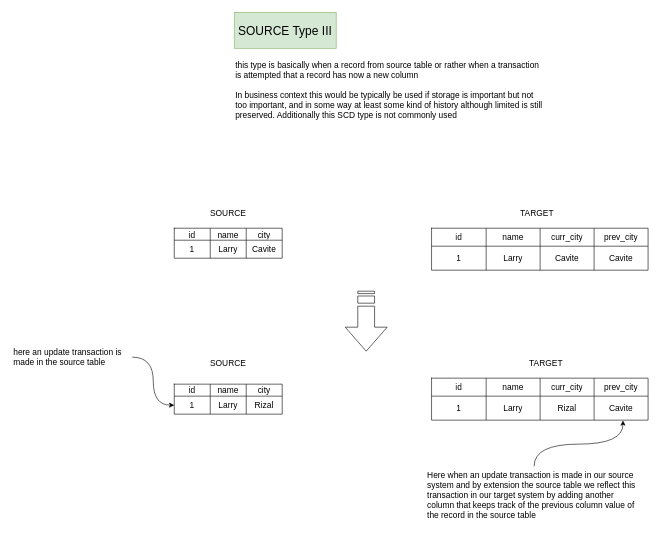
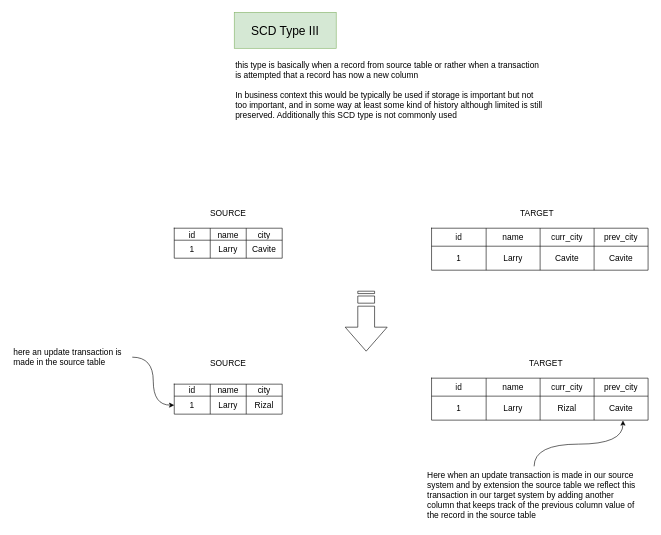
  <mxCell id="0" />
  <mxCell id="1" parent="0" />
  <mxCell id="2" value="&lt;span style=&quot;font-size: 14px;&quot;&gt;this type is basically when a record from source table or rather when a transaction is attempted that a record has now a new column&lt;/span&gt;&lt;div&gt;&lt;span style=&quot;font-size: 14px;&quot;&gt;&lt;br&gt;&lt;/span&gt;&lt;/div&gt;&lt;div&gt;&lt;span style=&quot;font-size: 14px;&quot;&gt;In business context this would be typically be used if storage is important but not too important, and in some way at least some kind of history although limited is still preserved. Additionally this SCD type is not commonly used&lt;/span&gt;&lt;/div&gt;" style="text;html=1;whiteSpace=wrap;strokeColor=none;fillColor=none;align=left;verticalAlign=middle;rounded=0;" vertex="1" parent="1"><mxGeometry x="390" y="90" width="520" height="120" as="geometry" /></mxCell>
  <mxCell id="3" value="&lt;span style=&quot;font-size: 14px;&quot;&gt;SOURCE&lt;/span&gt;" style="text;html=1;whiteSpace=wrap;strokeColor=none;fillColor=none;align=center;verticalAlign=middle;rounded=0;" vertex="1" parent="1"><mxGeometry x="320" y="340" width="120" height="30" as="geometry" /></mxCell>
  <mxCell id="4" value="&lt;span style=&quot;font-size: 14px;&quot;&gt;TARGET&lt;/span&gt;" style="text;html=1;whiteSpace=wrap;strokeColor=none;fillColor=none;align=center;verticalAlign=middle;rounded=0;" vertex="1" parent="1"><mxGeometry x="835" y="340" width="120" height="30" as="geometry" /></mxCell>
- <mxCell id="5" value="&lt;font style=&quot;font-size: 20px;&quot;&gt;SOURCE Type III&lt;/font&gt;" style="text;html=1;whiteSpace=wrap;strokeColor=#82b366;fillColor=#d5e8d4;align=center;verticalAlign=middle;rounded=0;" vertex="1" parent="1"><mxGeometry x="390" y="20" width="170" height="60" as="geometry" /></mxCell>
+ <mxCell id="5" value="&lt;font style=&quot;font-size: 20px;&quot;&gt;SCD Type III&lt;/font&gt;" style="text;html=1;whiteSpace=wrap;strokeColor=#82b366;fillColor=#d5e8d4;align=center;verticalAlign=middle;rounded=0;" vertex="1" parent="1"><mxGeometry x="390" y="20" width="170" height="60" as="geometry" /></mxCell>
  <mxCell id="6" value="" style="html=1;shadow=0;dashed=0;align=center;verticalAlign=middle;shape=mxgraph.arrows2.stripedArrow;dy=0.6;dx=40;notch=25;rotation=90;" vertex="1" parent="1"><mxGeometry x="560" y="500" width="100" height="70" as="geometry" /></mxCell>
  <mxCell id="7" value="" style="shape=table;startSize=0;container=1;collapsible=0;childLayout=tableLayout;fillColor=default;" vertex="1" parent="1"><mxGeometry x="290" y="380" width="180" height="50" as="geometry" /></mxCell>
  <mxCell id="8" value="" style="shape=tableRow;horizontal=0;startSize=0;swimlaneHead=0;swimlaneBody=0;strokeColor=inherit;top=0;left=0;bottom=0;right=0;collapsible=0;dropTarget=0;fillColor=none;points=[[0,0.5],[1,0.5]];portConstraint=eastwest;" vertex="1" parent="7"><mxGeometry width="180" height="20" as="geometry" /></mxCell>
  <mxCell id="9" value="&lt;font style=&quot;font-size: 14px;&quot;&gt;id&lt;/font&gt;" style="shape=partialRectangle;html=1;whiteSpace=wrap;connectable=0;strokeColor=inherit;overflow=hidden;fillColor=none;top=0;left=0;bottom=0;right=0;pointerEvents=1;" vertex="1" parent="8"><mxGeometry width="60" height="20" as="geometry"><mxRectangle width="60" height="20" as="alternateBounds" /></mxGeometry></mxCell>
  <mxCell id="10" value="&lt;font style=&quot;font-size: 14px;&quot;&gt;name&lt;/font&gt;" style="shape=partialRectangle;html=1;whiteSpace=wrap;connectable=0;strokeColor=inherit;overflow=hidden;fillColor=none;top=0;left=0;bottom=0;right=0;pointerEvents=1;" vertex="1" parent="8"><mxGeometry x="60" width="60" height="20" as="geometry"><mxRectangle width="60" height="20" as="alternateBounds" /></mxGeometry></mxCell>
  <mxCell id="11" value="&lt;font style=&quot;font-size: 14px;&quot;&gt;city&lt;/font&gt;" style="shape=partialRectangle;html=1;whiteSpace=wrap;connectable=0;strokeColor=inherit;overflow=hidden;fillColor=none;top=0;left=0;bottom=0;right=0;pointerEvents=1;" vertex="1" parent="8"><mxGeometry x="120" width="60" height="20" as="geometry"><mxRectangle width="60" height="20" as="alternateBounds" /></mxGeometry></mxCell>
  <mxCell id="12" value="" style="shape=tableRow;horizontal=0;startSize=0;swimlaneHead=0;swimlaneBody=0;strokeColor=inherit;top=0;left=0;bottom=0;right=0;collapsible=0;dropTarget=0;fillColor=none;points=[[0,0.5],[1,0.5]];portConstraint=eastwest;" vertex="1" parent="7"><mxGeometry y="20" width="180" height="30" as="geometry" /></mxCell>
  <mxCell id="13" value="&lt;font style=&quot;font-size: 14px;&quot;&gt;1&lt;/font&gt;" style="shape=partialRectangle;html=1;whiteSpace=wrap;connectable=0;strokeColor=inherit;overflow=hidden;fillColor=none;top=0;left=0;bottom=0;right=0;pointerEvents=1;" vertex="1" parent="12"><mxGeometry width="60" height="30" as="geometry"><mxRectangle width="60" height="30" as="alternateBounds" /></mxGeometry></mxCell>
  <mxCell id="14" value="&lt;font style=&quot;font-size: 14px;&quot;&gt;Larry&lt;/font&gt;" style="shape=partialRectangle;html=1;whiteSpace=wrap;connectable=0;strokeColor=inherit;overflow=hidden;fillColor=none;top=0;left=0;bottom=0;right=0;pointerEvents=1;" vertex="1" parent="12"><mxGeometry x="60" width="60" height="30" as="geometry"><mxRectangle width="60" height="30" as="alternateBounds" /></mxGeometry></mxCell>
  <mxCell id="15" value="&lt;font style=&quot;font-size: 14px;&quot;&gt;Cavite&lt;/font&gt;" style="shape=partialRectangle;html=1;whiteSpace=wrap;connectable=0;strokeColor=inherit;overflow=hidden;fillColor=none;top=0;left=0;bottom=0;right=0;pointerEvents=1;" vertex="1" parent="12"><mxGeometry x="120" width="60" height="30" as="geometry"><mxRectangle width="60" height="30" as="alternateBounds" /></mxGeometry></mxCell>
  <mxCell id="16" value="&lt;span style=&quot;font-size: 14px;&quot;&gt;SOURCE&lt;/span&gt;" style="text;html=1;whiteSpace=wrap;strokeColor=none;fillColor=none;align=center;verticalAlign=middle;rounded=0;" vertex="1" parent="1"><mxGeometry x="320" y="590" width="120" height="30" as="geometry" /></mxCell>
  <mxCell id="17" value="&lt;font style=&quot;font-size: 14px;&quot;&gt;TARGET&lt;/font&gt;" style="text;html=1;whiteSpace=wrap;strokeColor=none;fillColor=none;align=center;verticalAlign=middle;rounded=0;" vertex="1" parent="1"><mxGeometry x="850" y="590" width="120" height="30" as="geometry" /></mxCell>
  <mxCell id="18" value="&lt;span style=&quot;font-size: 14px;&quot;&gt;Here when an update transaction is made in our source system and by extension the source table we reflect this transaction in our target system by adding another column that keeps track of the previous column value of the record in the source table&lt;/span&gt;" style="text;html=1;whiteSpace=wrap;strokeColor=none;fillColor=none;align=left;verticalAlign=middle;rounded=0;" vertex="1" parent="1"><mxGeometry x="710" y="780" width="360" height="90" as="geometry" /></mxCell>
  <mxCell id="19" style="edgeStyle=orthogonalEdgeStyle;rounded=0;orthogonalLoop=1;jettySize=auto;html=1;entryX=0.884;entryY=1.013;entryDx=0;entryDy=0;entryPerimeter=0;sourcePerimeterSpacing=3;shadow=0;targetPerimeterSpacing=3;curved=1;" edge="1" parent="1" source="18" target="46"><mxGeometry relative="1" as="geometry"><mxPoint x="691.03" y="739.58" as="targetPoint" /></mxGeometry></mxCell>
  <mxCell id="20" value="" style="shape=table;startSize=0;container=1;collapsible=0;childLayout=tableLayout;fillColor=default;" vertex="1" parent="1"><mxGeometry x="719" y="380" width="361" height="70" as="geometry" /></mxCell>
  <mxCell id="21" value="" style="shape=tableRow;horizontal=0;startSize=0;swimlaneHead=0;swimlaneBody=0;strokeColor=inherit;top=0;left=0;bottom=0;right=0;collapsible=0;dropTarget=0;fillColor=none;points=[[0,0.5],[1,0.5]];portConstraint=eastwest;" vertex="1" parent="20"><mxGeometry width="361" height="30" as="geometry" /></mxCell>
  <mxCell id="22" value="&lt;font style=&quot;font-size: 14px;&quot;&gt;id&lt;/font&gt;" style="shape=partialRectangle;html=1;whiteSpace=wrap;connectable=0;strokeColor=inherit;overflow=hidden;fillColor=none;top=0;left=0;bottom=0;right=0;pointerEvents=1;" vertex="1" parent="21"><mxGeometry width="91" height="30" as="geometry"><mxRectangle width="91" height="30" as="alternateBounds" /></mxGeometry></mxCell>
  <mxCell id="23" value="&lt;font style=&quot;font-size: 14px;&quot;&gt;name&lt;/font&gt;" style="shape=partialRectangle;html=1;whiteSpace=wrap;connectable=0;strokeColor=inherit;overflow=hidden;fillColor=none;top=0;left=0;bottom=0;right=0;pointerEvents=1;" vertex="1" parent="21"><mxGeometry x="91" width="90" height="30" as="geometry"><mxRectangle width="90" height="30" as="alternateBounds" /></mxGeometry></mxCell>
  <mxCell id="24" value="&lt;font style=&quot;font-size: 14px;&quot;&gt;curr_city&lt;/font&gt;" style="shape=partialRectangle;html=1;whiteSpace=wrap;connectable=0;strokeColor=inherit;overflow=hidden;fillColor=none;top=0;left=0;bottom=0;right=0;pointerEvents=1;" vertex="1" parent="21"><mxGeometry x="181" width="90" height="30" as="geometry"><mxRectangle width="90" height="30" as="alternateBounds" /></mxGeometry></mxCell>
  <mxCell id="25" value="&lt;span style=&quot;font-size: 14px;&quot;&gt;prev_city&lt;/span&gt;" style="shape=partialRectangle;html=1;whiteSpace=wrap;connectable=0;strokeColor=inherit;overflow=hidden;fillColor=none;top=0;left=0;bottom=0;right=0;pointerEvents=1;" vertex="1" parent="21"><mxGeometry x="271" width="90" height="30" as="geometry"><mxRectangle width="90" height="30" as="alternateBounds" /></mxGeometry></mxCell>
  <mxCell id="26" value="" style="shape=tableRow;horizontal=0;startSize=0;swimlaneHead=0;swimlaneBody=0;strokeColor=inherit;top=0;left=0;bottom=0;right=0;collapsible=0;dropTarget=0;fillColor=none;points=[[0,0.5],[1,0.5]];portConstraint=eastwest;" vertex="1" parent="20"><mxGeometry y="30" width="361" height="40" as="geometry" /></mxCell>
  <mxCell id="27" value="&lt;font style=&quot;font-size: 14px;&quot;&gt;1&lt;/font&gt;" style="shape=partialRectangle;html=1;whiteSpace=wrap;connectable=0;strokeColor=inherit;overflow=hidden;fillColor=none;top=0;left=0;bottom=0;right=0;pointerEvents=1;" vertex="1" parent="26"><mxGeometry width="91" height="40" as="geometry"><mxRectangle width="91" height="40" as="alternateBounds" /></mxGeometry></mxCell>
  <mxCell id="28" value="&lt;font style=&quot;font-size: 14px;&quot;&gt;Larry&lt;/font&gt;" style="shape=partialRectangle;html=1;whiteSpace=wrap;connectable=0;strokeColor=inherit;overflow=hidden;fillColor=none;top=0;left=0;bottom=0;right=0;pointerEvents=1;" vertex="1" parent="26"><mxGeometry x="91" width="90" height="40" as="geometry"><mxRectangle width="90" height="40" as="alternateBounds" /></mxGeometry></mxCell>
  <mxCell id="29" value="&lt;font style=&quot;font-size: 14px;&quot;&gt;Cavite&lt;/font&gt;" style="shape=partialRectangle;html=1;whiteSpace=wrap;connectable=0;strokeColor=inherit;overflow=hidden;fillColor=none;top=0;left=0;bottom=0;right=0;pointerEvents=1;" vertex="1" parent="26"><mxGeometry x="181" width="90" height="40" as="geometry"><mxRectangle width="90" height="40" as="alternateBounds" /></mxGeometry></mxCell>
  <mxCell id="30" value="&lt;font style=&quot;font-size: 14px;&quot;&gt;Cavite&lt;/font&gt;" style="shape=partialRectangle;html=1;whiteSpace=wrap;connectable=0;strokeColor=inherit;overflow=hidden;fillColor=none;top=0;left=0;bottom=0;right=0;pointerEvents=1;" vertex="1" parent="26"><mxGeometry x="271" width="90" height="40" as="geometry"><mxRectangle width="90" height="40" as="alternateBounds" /></mxGeometry></mxCell>
  <mxCell id="31" value="" style="shape=table;startSize=0;container=1;collapsible=0;childLayout=tableLayout;fillColor=default;" vertex="1" parent="1"><mxGeometry x="290" y="640" width="180" height="50" as="geometry" /></mxCell>
  <mxCell id="32" value="" style="shape=tableRow;horizontal=0;startSize=0;swimlaneHead=0;swimlaneBody=0;strokeColor=inherit;top=0;left=0;bottom=0;right=0;collapsible=0;dropTarget=0;fillColor=none;points=[[0,0.5],[1,0.5]];portConstraint=eastwest;" vertex="1" parent="31"><mxGeometry width="180" height="20" as="geometry" /></mxCell>
  <mxCell id="33" value="&lt;font style=&quot;font-size: 14px;&quot;&gt;id&lt;/font&gt;" style="shape=partialRectangle;html=1;whiteSpace=wrap;connectable=0;strokeColor=inherit;overflow=hidden;fillColor=none;top=0;left=0;bottom=0;right=0;pointerEvents=1;" vertex="1" parent="32"><mxGeometry width="60" height="20" as="geometry"><mxRectangle width="60" height="20" as="alternateBounds" /></mxGeometry></mxCell>
  <mxCell id="34" value="&lt;font style=&quot;font-size: 14px;&quot;&gt;name&lt;/font&gt;" style="shape=partialRectangle;html=1;whiteSpace=wrap;connectable=0;strokeColor=inherit;overflow=hidden;fillColor=none;top=0;left=0;bottom=0;right=0;pointerEvents=1;" vertex="1" parent="32"><mxGeometry x="60" width="60" height="20" as="geometry"><mxRectangle width="60" height="20" as="alternateBounds" /></mxGeometry></mxCell>
  <mxCell id="35" value="&lt;font style=&quot;font-size: 14px;&quot;&gt;city&lt;/font&gt;" style="shape=partialRectangle;html=1;whiteSpace=wrap;connectable=0;strokeColor=inherit;overflow=hidden;fillColor=none;top=0;left=0;bottom=0;right=0;pointerEvents=1;" vertex="1" parent="32"><mxGeometry x="120" width="60" height="20" as="geometry"><mxRectangle width="60" height="20" as="alternateBounds" /></mxGeometry></mxCell>
  <mxCell id="36" value="" style="shape=tableRow;horizontal=0;startSize=0;swimlaneHead=0;swimlaneBody=0;strokeColor=inherit;top=0;left=0;bottom=0;right=0;collapsible=0;dropTarget=0;fillColor=none;points=[[0,0.5],[1,0.5]];portConstraint=eastwest;" vertex="1" parent="31"><mxGeometry y="20" width="180" height="30" as="geometry" /></mxCell>
  <mxCell id="37" value="&lt;font style=&quot;font-size: 14px;&quot;&gt;1&lt;/font&gt;" style="shape=partialRectangle;html=1;whiteSpace=wrap;connectable=0;strokeColor=inherit;overflow=hidden;fillColor=none;top=0;left=0;bottom=0;right=0;pointerEvents=1;" vertex="1" parent="36"><mxGeometry width="60" height="30" as="geometry"><mxRectangle width="60" height="30" as="alternateBounds" /></mxGeometry></mxCell>
  <mxCell id="38" value="&lt;font style=&quot;font-size: 14px;&quot;&gt;Larry&lt;/font&gt;" style="shape=partialRectangle;html=1;whiteSpace=wrap;connectable=0;strokeColor=inherit;overflow=hidden;fillColor=none;top=0;left=0;bottom=0;right=0;pointerEvents=1;" vertex="1" parent="36"><mxGeometry x="60" width="60" height="30" as="geometry"><mxRectangle width="60" height="30" as="alternateBounds" /></mxGeometry></mxCell>
  <mxCell id="39" value="&lt;font style=&quot;font-size: 14px;&quot;&gt;Rizal&lt;/font&gt;" style="shape=partialRectangle;html=1;whiteSpace=wrap;connectable=0;strokeColor=inherit;overflow=hidden;fillColor=none;top=0;left=0;bottom=0;right=0;pointerEvents=1;" vertex="1" parent="36"><mxGeometry x="120" width="60" height="30" as="geometry"><mxRectangle width="60" height="30" as="alternateBounds" /></mxGeometry></mxCell>
  <mxCell id="40" value="" style="shape=table;startSize=0;container=1;collapsible=0;childLayout=tableLayout;fillColor=default;" vertex="1" parent="1"><mxGeometry x="719" y="630" width="361" height="70" as="geometry" /></mxCell>
  <mxCell id="41" value="" style="shape=tableRow;horizontal=0;startSize=0;swimlaneHead=0;swimlaneBody=0;strokeColor=inherit;top=0;left=0;bottom=0;right=0;collapsible=0;dropTarget=0;fillColor=none;points=[[0,0.5],[1,0.5]];portConstraint=eastwest;" vertex="1" parent="40"><mxGeometry width="361" height="30" as="geometry" /></mxCell>
  <mxCell id="42" value="&lt;font style=&quot;font-size: 14px;&quot;&gt;id&lt;/font&gt;" style="shape=partialRectangle;html=1;whiteSpace=wrap;connectable=0;strokeColor=inherit;overflow=hidden;fillColor=none;top=0;left=0;bottom=0;right=0;pointerEvents=1;" vertex="1" parent="41"><mxGeometry width="91" height="30" as="geometry"><mxRectangle width="91" height="30" as="alternateBounds" /></mxGeometry></mxCell>
  <mxCell id="43" value="&lt;font style=&quot;font-size: 14px;&quot;&gt;name&lt;/font&gt;" style="shape=partialRectangle;html=1;whiteSpace=wrap;connectable=0;strokeColor=inherit;overflow=hidden;fillColor=none;top=0;left=0;bottom=0;right=0;pointerEvents=1;" vertex="1" parent="41"><mxGeometry x="91" width="90" height="30" as="geometry"><mxRectangle width="90" height="30" as="alternateBounds" /></mxGeometry></mxCell>
  <mxCell id="44" value="&lt;font style=&quot;font-size: 14px;&quot;&gt;curr_city&lt;/font&gt;" style="shape=partialRectangle;html=1;whiteSpace=wrap;connectable=0;strokeColor=inherit;overflow=hidden;fillColor=none;top=0;left=0;bottom=0;right=0;pointerEvents=1;" vertex="1" parent="41"><mxGeometry x="181" width="90" height="30" as="geometry"><mxRectangle width="90" height="30" as="alternateBounds" /></mxGeometry></mxCell>
  <mxCell id="45" value="&lt;span style=&quot;font-size: 14px;&quot;&gt;prev_city&lt;/span&gt;" style="shape=partialRectangle;html=1;whiteSpace=wrap;connectable=0;strokeColor=inherit;overflow=hidden;fillColor=none;top=0;left=0;bottom=0;right=0;pointerEvents=1;" vertex="1" parent="41"><mxGeometry x="271" width="90" height="30" as="geometry"><mxRectangle width="90" height="30" as="alternateBounds" /></mxGeometry></mxCell>
  <mxCell id="46" value="" style="shape=tableRow;horizontal=0;startSize=0;swimlaneHead=0;swimlaneBody=0;strokeColor=inherit;top=0;left=0;bottom=0;right=0;collapsible=0;dropTarget=0;fillColor=none;points=[[0,0.5],[1,0.5]];portConstraint=eastwest;" vertex="1" parent="40"><mxGeometry y="30" width="361" height="40" as="geometry" /></mxCell>
  <mxCell id="47" value="&lt;font style=&quot;font-size: 14px;&quot;&gt;1&lt;/font&gt;" style="shape=partialRectangle;html=1;whiteSpace=wrap;connectable=0;strokeColor=inherit;overflow=hidden;fillColor=none;top=0;left=0;bottom=0;right=0;pointerEvents=1;" vertex="1" parent="46"><mxGeometry width="91" height="40" as="geometry"><mxRectangle width="91" height="40" as="alternateBounds" /></mxGeometry></mxCell>
  <mxCell id="48" value="&lt;font style=&quot;font-size: 14px;&quot;&gt;Larry&lt;/font&gt;" style="shape=partialRectangle;html=1;whiteSpace=wrap;connectable=0;strokeColor=inherit;overflow=hidden;fillColor=none;top=0;left=0;bottom=0;right=0;pointerEvents=1;" vertex="1" parent="46"><mxGeometry x="91" width="90" height="40" as="geometry"><mxRectangle width="90" height="40" as="alternateBounds" /></mxGeometry></mxCell>
  <mxCell id="49" value="&lt;font style=&quot;font-size: 14px;&quot;&gt;Rizal&lt;/font&gt;" style="shape=partialRectangle;html=1;whiteSpace=wrap;connectable=0;strokeColor=inherit;overflow=hidden;fillColor=none;top=0;left=0;bottom=0;right=0;pointerEvents=1;" vertex="1" parent="46"><mxGeometry x="181" width="90" height="40" as="geometry"><mxRectangle width="90" height="40" as="alternateBounds" /></mxGeometry></mxCell>
  <mxCell id="50" value="&lt;font style=&quot;font-size: 14px;&quot;&gt;Cavite&lt;/font&gt;" style="shape=partialRectangle;html=1;whiteSpace=wrap;connectable=0;strokeColor=inherit;overflow=hidden;fillColor=none;top=0;left=0;bottom=0;right=0;pointerEvents=1;" vertex="1" parent="46"><mxGeometry x="271" width="90" height="40" as="geometry"><mxRectangle width="90" height="40" as="alternateBounds" /></mxGeometry></mxCell>
  <mxCell id="51" style="edgeStyle=orthogonalEdgeStyle;rounded=0;orthogonalLoop=1;jettySize=auto;html=1;entryX=0;entryY=0.5;entryDx=0;entryDy=0;curved=1;exitX=1;exitY=0.5;exitDx=0;exitDy=0;sourcePerimeterSpacing=3;targetPerimeterSpacing=3;" edge="1" parent="1" source="52" target="36"><mxGeometry relative="1" as="geometry" /></mxCell>
  <mxCell id="52" value="&lt;span style=&quot;font-size: 14px;&quot;&gt;here an update transaction is made in the source table&lt;/span&gt;" style="text;html=1;whiteSpace=wrap;strokeColor=none;fillColor=none;align=left;verticalAlign=middle;rounded=0;" vertex="1" parent="1"><mxGeometry x="20" y="570" width="200" height="50" as="geometry" /></mxCell>
